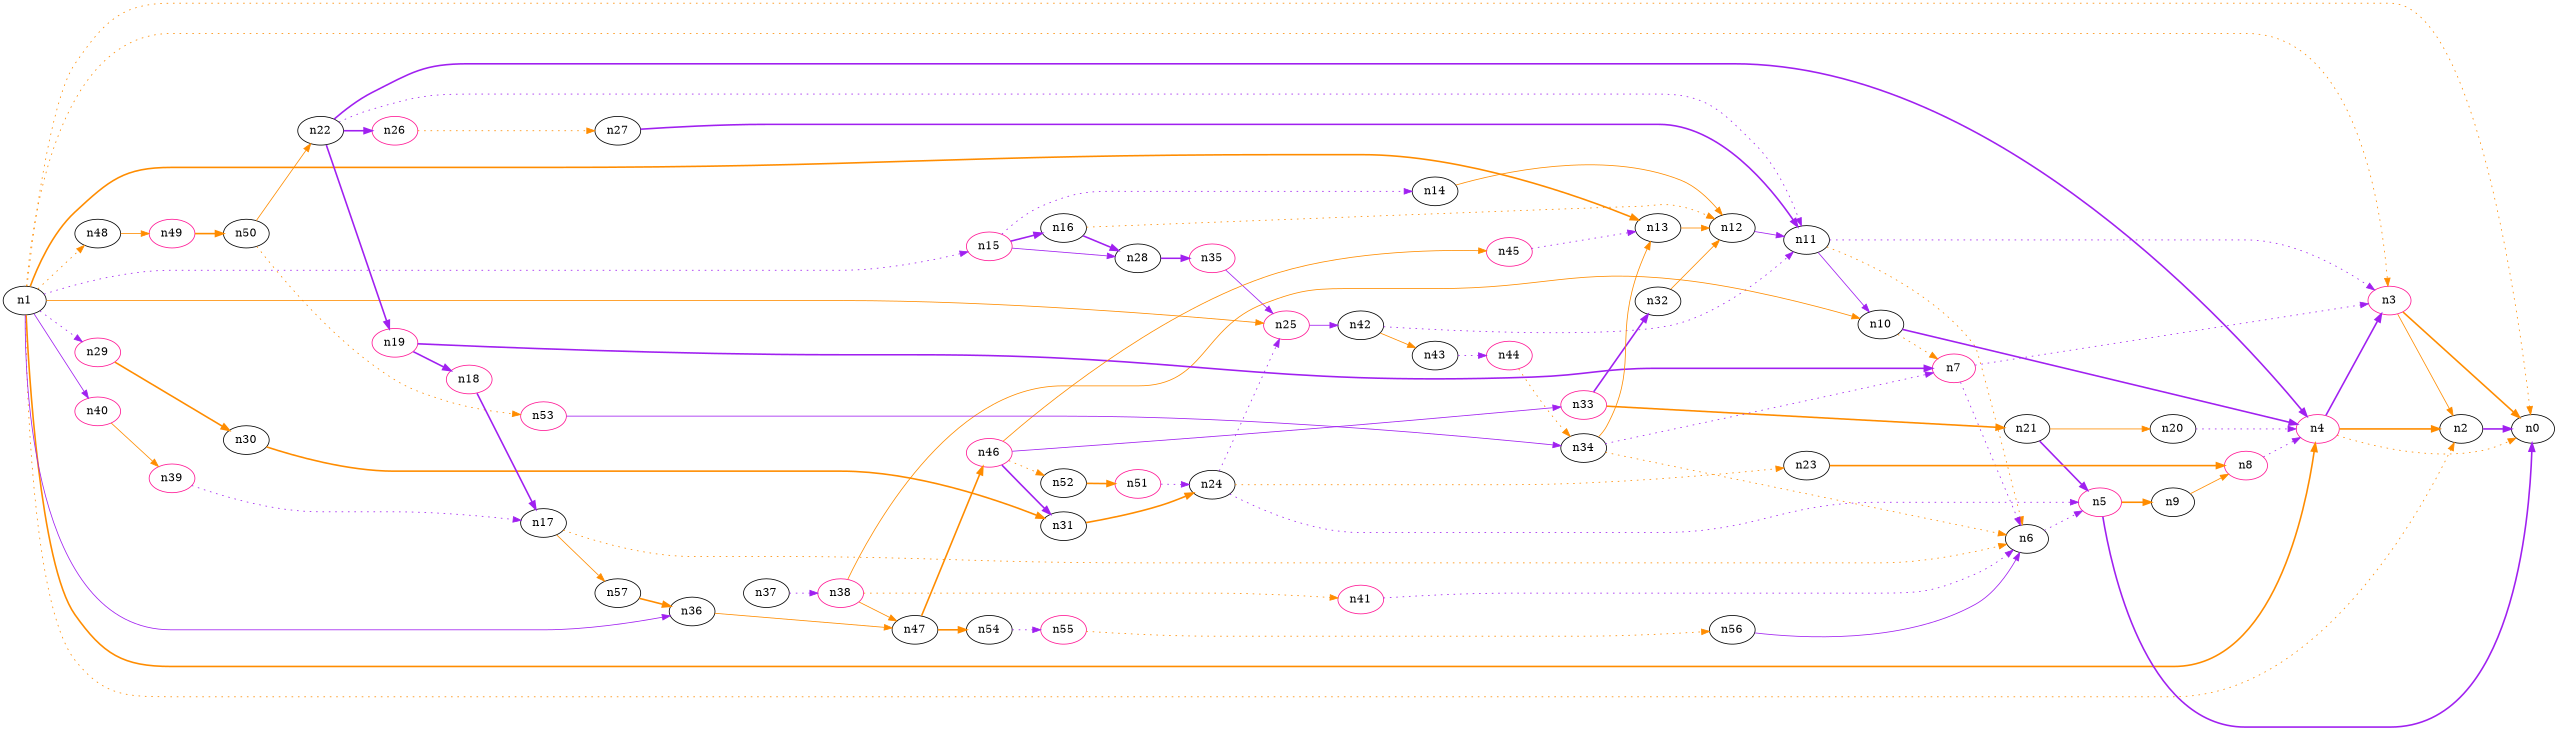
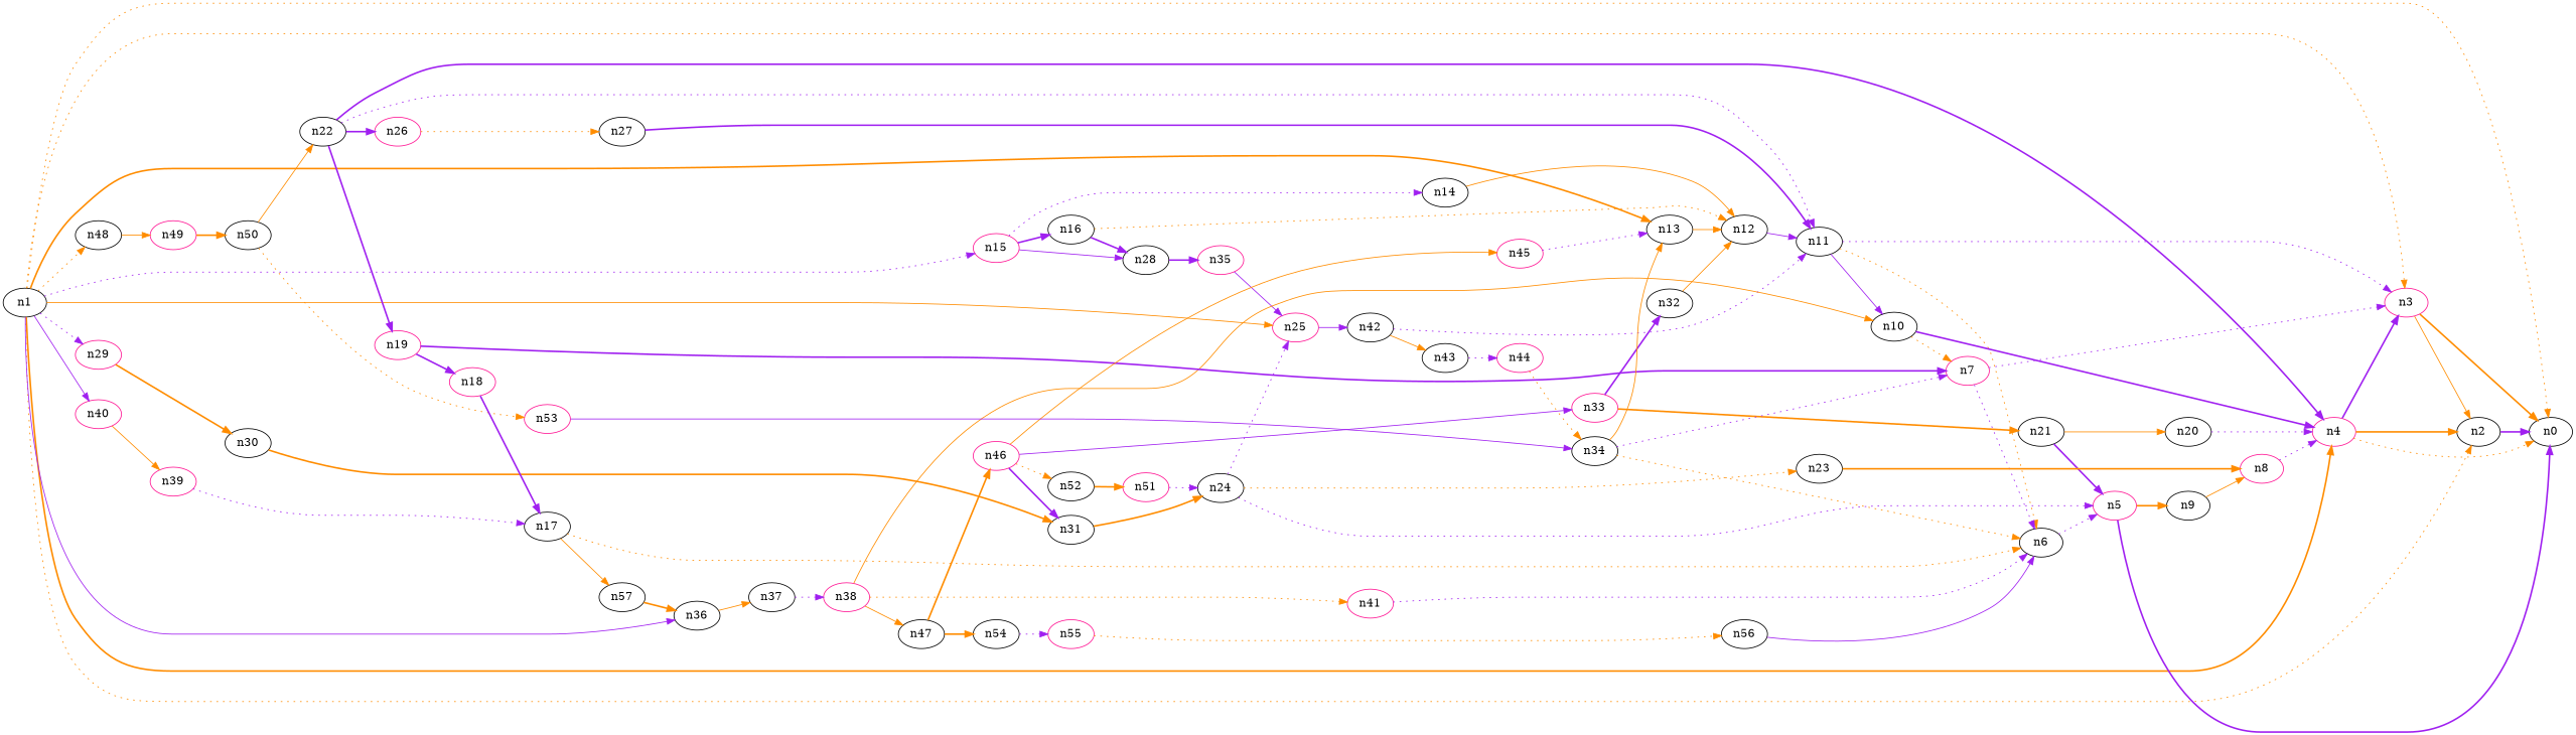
  digraph {
    rankdir=LR
    node [color=black]
    edge [color=darkorange style=dotted]
    n1
    n0
    n2
    n3 [color=deeppink]
    n4 [color=deeppink]
    n13
    n15 [color=deeppink]
    n25 [color=deeppink]
    n29 [color=deeppink]
    n36
    n40 [color=deeppink]
    n48
    n12
    n14
    n16
    n28
    n42
    n30
    n37
    n39 [color=deeppink]
    n49 [color=deeppink]
    n11
    n35 [color=deeppink]
    n43
    n31
    n38 [color=deeppink]
    n17
    n50
    n5 [color=deeppink]
    n9
    n8 [color=deeppink]
    n6
    n7 [color=deeppink]
    n10
    n57
    n18 [color=deeppink]
    n19 [color=deeppink]
    n20
    n21
    n22
    n26 [color=deeppink]
    n27
    n23
    n24
    n44 [color=deeppink]
    n32
    n33 [color=deeppink]
    n34
    n41 [color=deeppink]
    n47
    n46 [color=deeppink]
    n54
    n45 [color=deeppink]
    n52
    n55 [color=deeppink]
    n51 [color=deeppink]
    n56
    n53 [color=deeppink]
    n1 -> n0
    n1 -> n2
    n1 -> n3
    n1 -> n4 [style=bold]
    n1 -> n13 [style=bold]
    n1 -> n15 [color=purple]
    n1 -> n25 [style=solid]
    n1 -> n29 [color=purple]
    n1 -> n36 [color=purple style=solid]
    n1 -> n40 [color=purple style=solid]
    n1 -> n48
    n2 -> n0 [color=purple style=bold]
    n3 -> n0 [style=bold]
    n3 -> n2 [style=solid]
    n4 -> n0
    n4 -> n2 [style=bold]
    n4 -> n3 [color=purple style=bold]
    n13 -> n12 [style=solid]
    n15 -> n14 [color=purple]
    n15 -> n16 [color=purple style=bold]
    n15 -> n28 [color=purple style=solid]
    n25 -> n42 [color=purple style=solid]
    n29 -> n30 [style=bold]
-   n36 -> n47 [style=solid]
+   n36 -> n37 [style=solid]
    n40 -> n39 [style=solid]
    n48 -> n49 [style=solid]
    n12 -> n11 [color=purple style=solid]
    n14 -> n12 [style=solid]
    n16 -> n12
    n16 -> n28 [color=purple style=bold]
    n28 -> n35 [color=purple style=bold]
    n42 -> n11 [color=purple]
    n42 -> n43 [style=solid]
    n30 -> n31 [style=bold]
    n37 -> n38 [color=purple]
    n39 -> n17 [color=purple]
    n49 -> n50 [style=bold]
    n11 -> n3 [color=purple]
    n11 -> n6
    n11 -> n10 [color=purple style=solid]
    n35 -> n25 [color=purple style=solid]
    n43 -> n44 [color=purple]
    n31 -> n24 [style=bold]
    n38 -> n10 [style=solid]
    n38 -> n41
    n38 -> n47 [style=solid]
    n17 -> n6
    n17 -> n57 [style=solid]
    n50 -> n22 [style=solid]
    n50 -> n53
    n5 -> n0 [color=purple style=bold]
    n5 -> n9 [style=bold]
    n9 -> n8 [style=solid]
    n8 -> n4 [color=purple]
    n6 -> n5 [color=purple]
    n7 -> n3 [color=purple]
    n7 -> n6 [color=purple]
    n10 -> n4 [color=purple style=bold]
    n10 -> n7
    n57 -> n36 [style=bold]
    n18 -> n17 [color=purple style=bold]
    n19 -> n7 [color=purple style=bold]
    n19 -> n18 [color=purple style=bold]
    n20 -> n4 [color=purple]
    n21 -> n5 [color=purple style=bold]
    n21 -> n20 [style=solid]
    n22 -> n4 [color=purple style=bold]
    n22 -> n11 [color=purple]
    n22 -> n19 [color=purple style=bold]
    n22 -> n26 [color=purple style=bold]
    n26 -> n27
    n27 -> n11 [color=purple style=bold]
    n23 -> n8 [style=bold]
    n24 -> n25 [color=purple]
    n24 -> n5 [color=purple]
    n24 -> n23
    n44 -> n34
    n32 -> n12 [style=solid]
    n33 -> n21 [style=bold]
    n33 -> n32 [color=purple style=bold]
    n34 -> n13 [style=solid]
    n34 -> n6
    n34 -> n7 [color=purple]
    n41 -> n6 [color=purple]
    n47 -> n46 [style=bold]
    n47 -> n54 [style=bold]
    n46 -> n31 [color=purple style=bold]
    n46 -> n33 [color=purple style=solid]
    n46 -> n45 [style=solid]
    n46 -> n52
    n54 -> n55 [color=purple]
    n45 -> n13 [color=purple]
    n52 -> n51 [style=bold]
    n55 -> n56
    n51 -> n24 [color=purple]
    n56 -> n6 [color=purple style=solid]
    n53 -> n34 [color=purple style=solid]
  }
